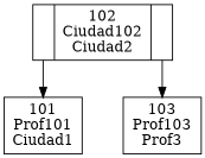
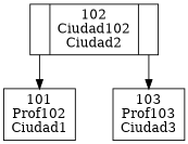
  digraph {
    node [shape=record]
    n1 [label="<C0> | 102\nCiudad102\nCiudad2 | <C1>"]
-   n2 [label="101\nProf101\nCiudad1"]
-   n3 [label="103\nProf103\nProf3"]
+   n2 [label="101\nProf102\nCiudad1"]
+   n3 [label="103\nProf103\nCiudad3"]
    n1 -> n2 [tailport=C0]
    n1 -> n3 [tailport=C1]
  }
